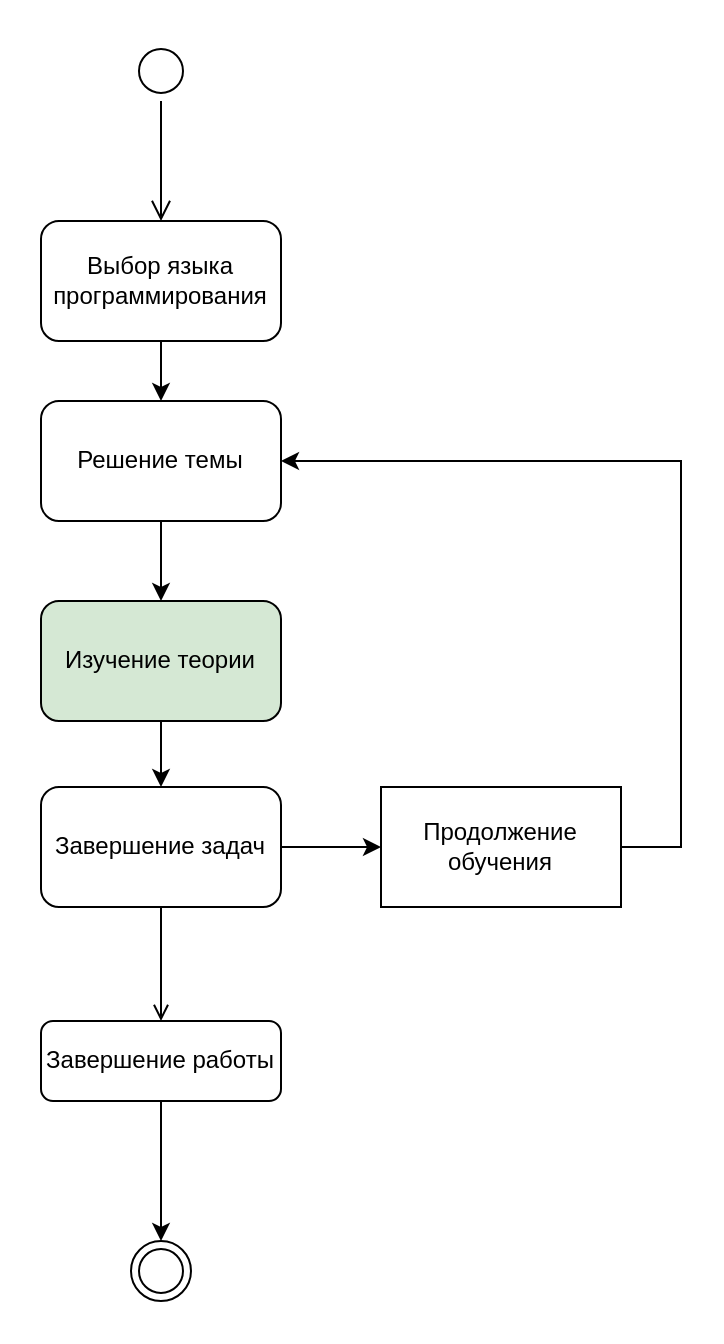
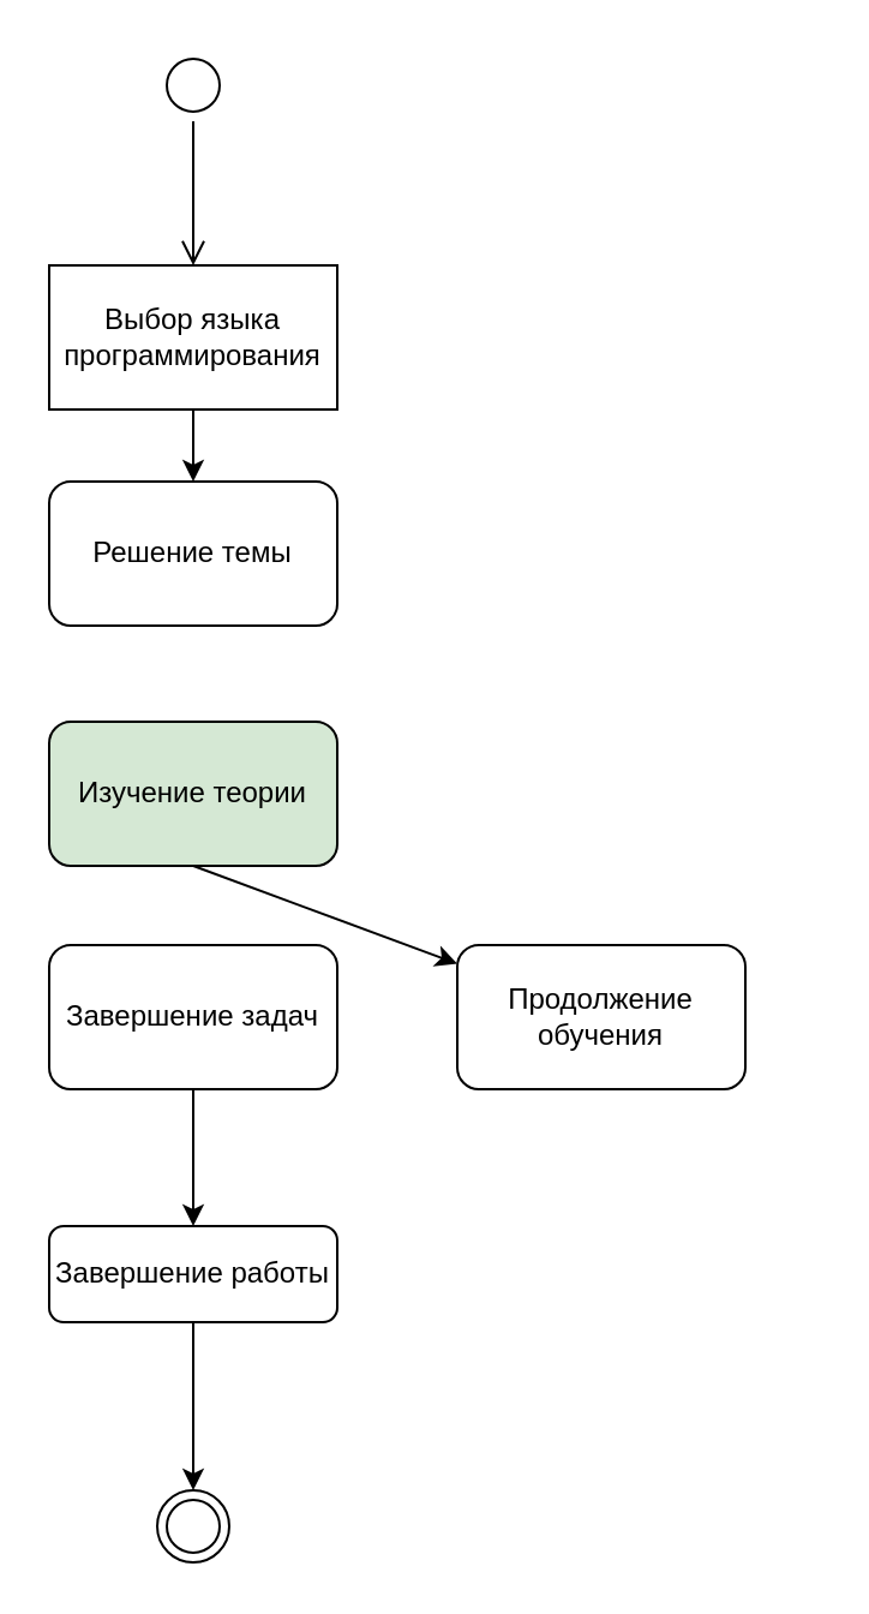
  <mxCell id="0" />
  <mxCell id="1" parent="0" />
- <mxCell id="2" value="Выбор языка программирования" style="rounded=1;whiteSpace=wrap;html=1;" vertex="1" parent="1"><mxGeometry x="20" y="110" width="120" height="60" as="geometry" /></mxCell>
+ <mxCell id="2" value="Выбор языка программирования" style="whiteSpace=wrap;html=1;rounded=0;" vertex="1" parent="1"><mxGeometry x="20" y="110" width="120" height="60" as="geometry" /></mxCell>
  <mxCell id="3" value="Решение темы" style="rounded=1;whiteSpace=wrap;html=1;" vertex="1" parent="1"><mxGeometry x="20" y="200" width="120" height="60" as="geometry" /></mxCell>
  <mxCell id="4" value="Изучение теории" style="rounded=1;whiteSpace=wrap;html=1;fillColor=#d5e8d4;" vertex="1" parent="1"><mxGeometry x="20" y="300" width="120" height="60" as="geometry" /></mxCell>
  <mxCell id="5" value="Завершение задач" style="rounded=1;whiteSpace=wrap;html=1;" vertex="1" parent="1"><mxGeometry x="20" y="393" width="120" height="60" as="geometry" /></mxCell>
- <mxCell id="6" value="Продолжение обучения" style="whiteSpace=wrap;html=1;rounded=0;" vertex="1" parent="1"><mxGeometry x="190" y="393" width="120" height="60" as="geometry" /></mxCell>
+ <mxCell id="6" value="Продолжение обучения" style="rounded=1;whiteSpace=wrap;html=1;" vertex="1" parent="1"><mxGeometry x="190" y="393" width="120" height="60" as="geometry" /></mxCell>
  <mxCell id="7" value="Завершение работы" style="rounded=1;whiteSpace=wrap;html=1;" vertex="1" parent="1"><mxGeometry x="20" y="510" width="120" height="40" as="geometry" /></mxCell>
  <mxCell id="8" value="" style="endArrow=classic;html=1;rounded=0;exitX=0.5;exitY=1;exitDx=0;exitDy=0;entryX=0.5;entryY=0;entryDx=0;entryDy=0;" edge="1" parent="1" source="2" target="3"><mxGeometry width="50" height="50" relative="1" as="geometry"><mxPoint x="250" y="250" as="sourcePoint" /><mxPoint x="300" y="200" as="targetPoint" /></mxGeometry></mxCell>
- <mxCell id="9" value="" style="endArrow=classic;html=1;rounded=0;exitX=0.5;exitY=1;exitDx=0;exitDy=0;entryX=0.5;entryY=0;entryDx=0;entryDy=0;" edge="1" parent="1" source="3" target="4"><mxGeometry width="50" height="50" relative="1" as="geometry"><mxPoint x="260" y="310" as="sourcePoint" /><mxPoint x="310" y="260" as="targetPoint" /></mxGeometry></mxCell>
- <mxCell id="10" value="" style="endArrow=classic;html=1;rounded=0;exitX=0.5;exitY=1;exitDx=0;exitDy=0;entryX=0.5;entryY=0;entryDx=0;entryDy=0;" edge="1" parent="1" source="4" target="5"><mxGeometry width="50" height="50" relative="1" as="geometry"><mxPoint x="290" y="380" as="sourcePoint" /><mxPoint x="340" y="330" as="targetPoint" /></mxGeometry></mxCell>
- <mxCell id="11" value="" style="endArrow=open;html=1;rounded=0;exitX=0.5;exitY=1;exitDx=0;exitDy=0;entryX=0.5;entryY=0;entryDx=0;entryDy=0;" edge="1" parent="1" source="5" target="7"><mxGeometry width="50" height="50" relative="1" as="geometry"><mxPoint x="-100" y="420" as="sourcePoint" /><mxPoint x="-50" y="370" as="targetPoint" /></mxGeometry></mxCell>
- <mxCell id="12" value="" style="endArrow=classic;html=1;rounded=0;exitX=1;exitY=0.5;exitDx=0;exitDy=0;entryX=1;entryY=0.5;entryDx=0;entryDy=0;" edge="1" parent="1" source="6" target="3"><mxGeometry width="50" height="50" relative="1" as="geometry"><mxPoint x="340" y="530" as="sourcePoint" /><mxPoint x="390" y="480" as="targetPoint" /><Array as="points"><mxPoint x="340" y="423" /><mxPoint x="340" y="230" /></Array></mxGeometry></mxCell>
+ <mxCell id="10" value="" style="endArrow=classic;html=1;rounded=0;exitX=0.5;exitY=1;exitDx=0;exitDy=0;" edge="1" parent="1" source="4" target="6"><mxGeometry width="50" height="50" relative="1" as="geometry"><mxPoint x="290" y="380" as="sourcePoint" /><mxPoint x="340" y="330" as="targetPoint" /></mxGeometry></mxCell>
+ <mxCell id="11" value="" style="endArrow=classic;html=1;rounded=0;exitX=0.5;exitY=1;exitDx=0;exitDy=0;entryX=0.5;entryY=0;entryDx=0;entryDy=0;" edge="1" parent="1" source="5" target="7"><mxGeometry width="50" height="50" relative="1" as="geometry"><mxPoint x="-100" y="420" as="sourcePoint" /><mxPoint x="-50" y="370" as="targetPoint" /></mxGeometry></mxCell>
  <mxCell id="13" value="" style="ellipse;html=1;shape=endState;" vertex="1" parent="1"><mxGeometry x="65" y="620" width="30" height="30" as="geometry" /></mxCell>
  <mxCell id="14" value="" style="ellipse;html=1;shape=startState;" vertex="1" parent="1"><mxGeometry x="65" y="20" width="30" height="30" as="geometry" /></mxCell>
  <mxCell id="15" value="" style="edgeStyle=orthogonalEdgeStyle;html=1;verticalAlign=bottom;endArrow=open;endSize=8;rounded=0;entryX=0.5;entryY=0;entryDx=0;entryDy=0;" edge="1" source="14" parent="1" target="2"><mxGeometry relative="1" as="geometry"><mxPoint x="80" y="140" as="targetPoint" /></mxGeometry></mxCell>
  <mxCell id="16" value="" style="endArrow=classic;html=1;rounded=0;exitX=0.5;exitY=1;exitDx=0;exitDy=0;entryX=0.5;entryY=0;entryDx=0;entryDy=0;" edge="1" parent="1" source="7" target="13"><mxGeometry width="50" height="50" relative="1" as="geometry"><mxPoint x="40" y="710" as="sourcePoint" /><mxPoint x="90" y="660" as="targetPoint" /></mxGeometry></mxCell>
- <mxCell id="17" value="" style="endArrow=classic;html=1;rounded=0;exitX=1;exitY=0.5;exitDx=0;exitDy=0;entryX=0;entryY=0.5;entryDx=0;entryDy=0;" edge="1" parent="1" source="5" target="6"><mxGeometry width="50" height="50" relative="1" as="geometry"><mxPoint x="280" y="550" as="sourcePoint" /><mxPoint x="330" y="500" as="targetPoint" /></mxGeometry></mxCell>
